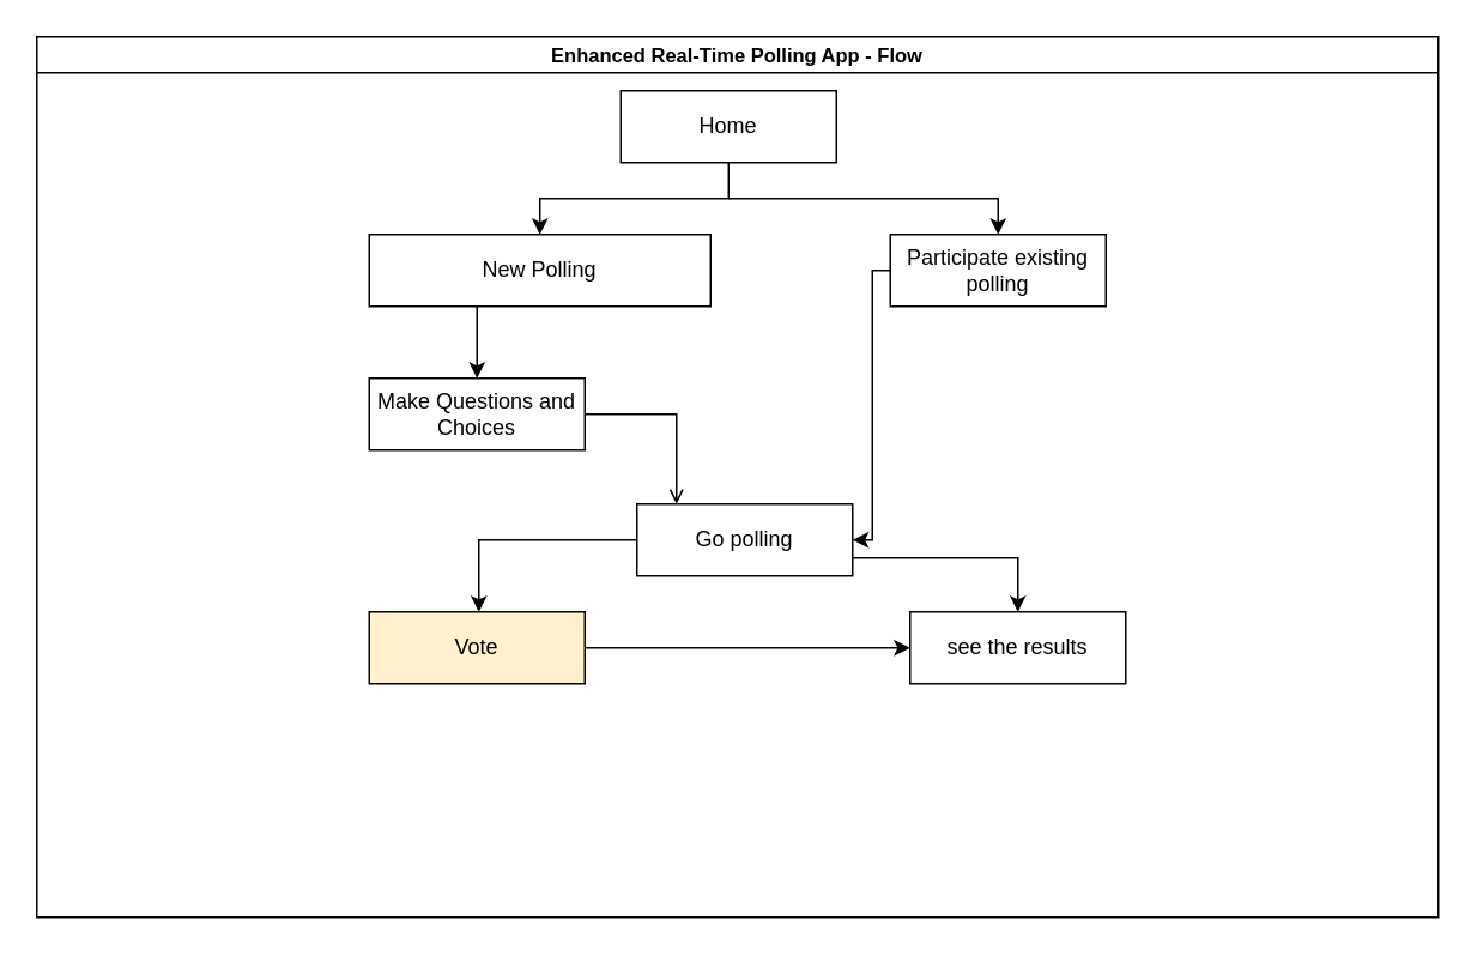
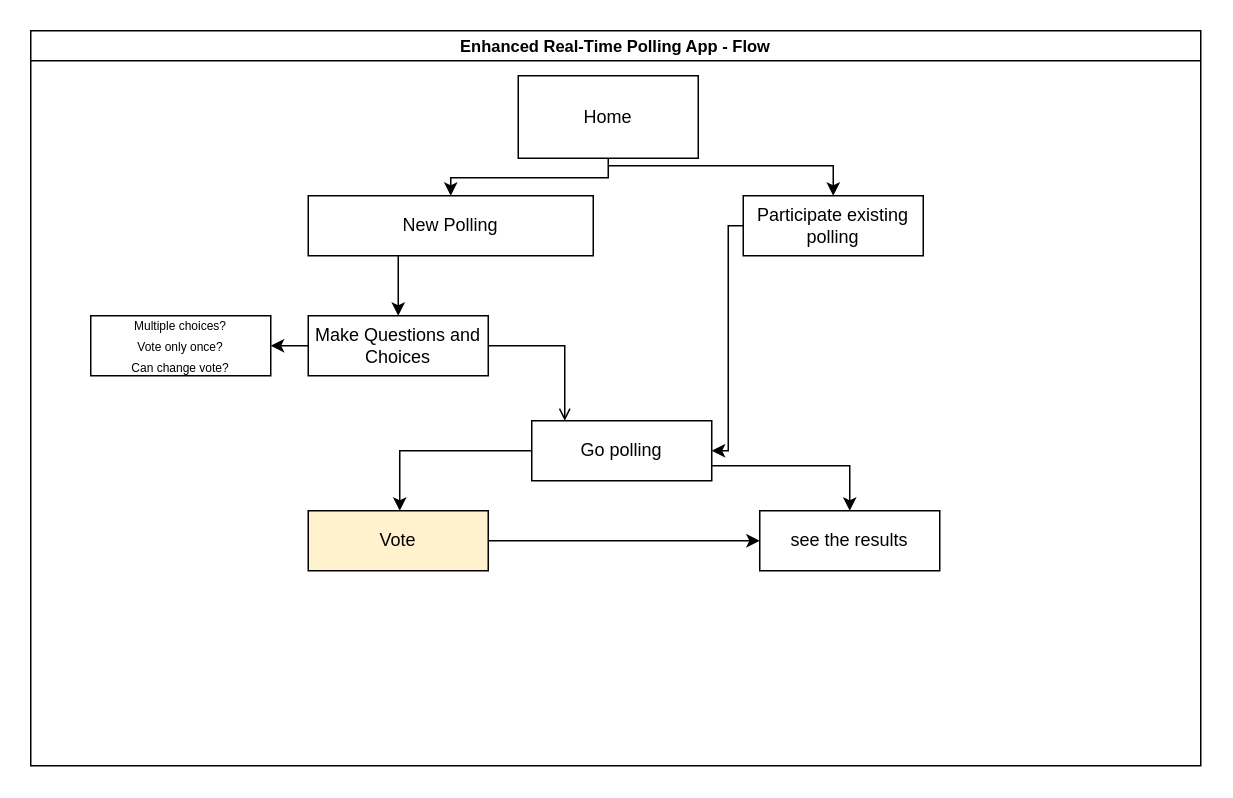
  <mxCell id="0" />
  <mxCell id="1" parent="0" />
  <mxCell id="2" value="Enhanced Real-Time Polling App - Flow" style="swimlane;startSize=20;horizontal=1;containerType=tree;fontSize=11;" vertex="1" parent="1"><mxGeometry x="20" y="20" width="780" height="490" as="geometry" /></mxCell>
  <mxCell id="3" value="" style="edgeStyle=elbowEdgeStyle;elbow=vertical;sourcePerimeterSpacing=0;targetPerimeterSpacing=0;startArrow=none;endArrow=classic;rounded=0;curved=0;endFill=1;" edge="1" parent="2" source="5" target="7"><mxGeometry relative="1" as="geometry" /></mxCell>
  <mxCell id="4" style="edgeStyle=elbowEdgeStyle;rounded=0;orthogonalLoop=1;jettySize=auto;html=1;startArrow=none;endArrow=classic;exitX=0.5;exitY=1;exitDx=0;exitDy=0;endFill=1;" edge="1" parent="2" target="9"><mxGeometry relative="1" as="geometry"><mxPoint x="385" y="90" as="sourcePoint" /><mxPoint x="535" y="130" as="targetPoint" /><Array as="points"><mxPoint x="535" y="120" /></Array></mxGeometry></mxCell>
- <mxCell id="5" value="Home" style="whiteSpace=wrap;html=1;treeFolding=1;treeMoving=1;newEdgeStyle={&quot;edgeStyle&quot;:&quot;elbowEdgeStyle&quot;,&quot;startArrow&quot;:&quot;none&quot;,&quot;endArrow&quot;:&quot;none&quot;};" vertex="1" parent="2"><mxGeometry x="325" y="30" width="120" height="40" as="geometry" /></mxCell>
+ <mxCell id="5" value="Home" style="whiteSpace=wrap;html=1;treeFolding=1;treeMoving=1;newEdgeStyle={&quot;edgeStyle&quot;:&quot;elbowEdgeStyle&quot;,&quot;startArrow&quot;:&quot;none&quot;,&quot;endArrow&quot;:&quot;none&quot;};" vertex="1" parent="2"><mxGeometry x="325" y="30" width="120" height="55" as="geometry" /></mxCell>
  <mxCell id="6" style="edgeStyle=elbowEdgeStyle;rounded=0;orthogonalLoop=1;jettySize=auto;html=1;startArrow=none;endArrow=classic;entryX=0.5;entryY=0;entryDx=0;entryDy=0;endFill=1;" edge="1" parent="2" source="7" target="11"><mxGeometry relative="1" as="geometry" /></mxCell>
  <mxCell id="7" value="New Polling" style="whiteSpace=wrap;html=1;treeFolding=1;treeMoving=1;newEdgeStyle={&quot;edgeStyle&quot;:&quot;elbowEdgeStyle&quot;,&quot;startArrow&quot;:&quot;none&quot;,&quot;endArrow&quot;:&quot;none&quot;};" vertex="1" parent="2"><mxGeometry x="185" y="110" width="190" height="40" as="geometry" /></mxCell>
  <mxCell id="8" style="edgeStyle=elbowEdgeStyle;rounded=0;orthogonalLoop=1;jettySize=auto;html=1;startArrow=none;endArrow=classic;endFill=1;" edge="1" parent="2" source="9" target="12"><mxGeometry relative="1" as="geometry" /></mxCell>
  <mxCell id="9" value="Participate existing polling" style="whiteSpace=wrap;html=1;treeFolding=1;treeMoving=1;newEdgeStyle={&quot;edgeStyle&quot;:&quot;elbowEdgeStyle&quot;,&quot;startArrow&quot;:&quot;none&quot;,&quot;endArrow&quot;:&quot;none&quot;};" vertex="1" parent="2"><mxGeometry x="475" y="110" width="120" height="40" as="geometry" /></mxCell>
  <mxCell id="10" style="edgeStyle=elbowEdgeStyle;rounded=0;orthogonalLoop=1;jettySize=auto;html=1;startArrow=none;endArrow=open;endFill=1;" edge="1" parent="2" source="11" target="12"><mxGeometry relative="1" as="geometry"><Array as="points"><mxPoint x="356" y="250" /></Array></mxGeometry></mxCell>
  <mxCell id="11" value="Make Questions and Choices" style="whiteSpace=wrap;html=1;treeFolding=1;treeMoving=1;newEdgeStyle={&quot;edgeStyle&quot;:&quot;elbowEdgeStyle&quot;,&quot;startArrow&quot;:&quot;none&quot;,&quot;endArrow&quot;:&quot;none&quot;};" vertex="1" parent="2"><mxGeometry x="185" y="190" width="120" height="40" as="geometry" /></mxCell>
  <mxCell id="12" value="Go polling" style="whiteSpace=wrap;html=1;treeFolding=1;treeMoving=1;newEdgeStyle={&quot;edgeStyle&quot;:&quot;elbowEdgeStyle&quot;,&quot;startArrow&quot;:&quot;none&quot;,&quot;endArrow&quot;:&quot;none&quot;};" vertex="1" parent="2"><mxGeometry x="334" y="260" width="120" height="40" as="geometry" /></mxCell>
+ <mxCell id="13" style="edgeStyle=elbowEdgeStyle;rounded=0;orthogonalLoop=1;jettySize=auto;html=1;startArrow=none;endArrow=classic;endFill=1;" edge="1" target="14" source="11" parent="2"><mxGeometry relative="1" as="geometry"><mxPoint x="265" y="170" as="sourcePoint" /></mxGeometry></mxCell>
+ <mxCell id="14" value="&lt;p style=&quot;line-height: 0%;&quot;&gt;&lt;font style=&quot;font-size: 8px;&quot;&gt;Multiple choices?&lt;/font&gt;&lt;/p&gt;&lt;p style=&quot;line-height: 0%;&quot;&gt;&lt;span style=&quot;background-color: initial; font-size: 8px;&quot;&gt;Vote only once?&lt;/span&gt;&lt;/p&gt;&lt;p style=&quot;line-height: 0%;&quot;&gt;&lt;span style=&quot;font-size: 8px; background-color: initial;&quot;&gt;Can change vote?&lt;/span&gt;&lt;/p&gt;&lt;p&gt;&lt;/p&gt;" style="whiteSpace=wrap;html=1;treeFolding=1;treeMoving=1;newEdgeStyle={&quot;edgeStyle&quot;:&quot;elbowEdgeStyle&quot;,&quot;startArrow&quot;:&quot;none&quot;,&quot;endArrow&quot;:&quot;none&quot;};" vertex="1" parent="2"><mxGeometry x="40" y="190" width="120" height="40" as="geometry" /></mxCell>
  <mxCell id="15" style="edgeStyle=elbowEdgeStyle;rounded=0;orthogonalLoop=1;jettySize=auto;html=1;startArrow=none;endArrow=classic;endFill=1;" edge="1" target="16" source="12" parent="2"><mxGeometry relative="1" as="geometry"><mxPoint x="329" y="220" as="sourcePoint" /><Array as="points"><mxPoint x="246" y="310" /></Array></mxGeometry></mxCell>
  <mxCell id="16" value="Vote" style="whiteSpace=wrap;html=1;treeFolding=1;treeMoving=1;newEdgeStyle={&quot;edgeStyle&quot;:&quot;elbowEdgeStyle&quot;,&quot;startArrow&quot;:&quot;none&quot;,&quot;endArrow&quot;:&quot;none&quot;};fillColor=#fff2cc;" vertex="1" parent="2"><mxGeometry x="185" y="320" width="120" height="40" as="geometry" /></mxCell>
  <mxCell id="17" style="edgeStyle=elbowEdgeStyle;rounded=0;orthogonalLoop=1;jettySize=auto;html=1;startArrow=none;endArrow=classic;endFill=1;" edge="1" parent="2" source="16" target="19"><mxGeometry relative="1" as="geometry"><mxPoint x="426" y="340" as="targetPoint" /></mxGeometry></mxCell>
  <mxCell id="18" style="edgeStyle=elbowEdgeStyle;rounded=0;orthogonalLoop=1;jettySize=auto;html=1;startArrow=none;endArrow=classic;endFill=1;" edge="1" target="19" source="12" parent="2"><mxGeometry relative="1" as="geometry"><mxPoint x="329" y="220" as="sourcePoint" /><Array as="points"><mxPoint x="546" y="290" /></Array></mxGeometry></mxCell>
  <mxCell id="19" value="see the results" style="whiteSpace=wrap;html=1;treeFolding=1;treeMoving=1;newEdgeStyle={&quot;edgeStyle&quot;:&quot;elbowEdgeStyle&quot;,&quot;startArrow&quot;:&quot;none&quot;,&quot;endArrow&quot;:&quot;none&quot;};" vertex="1" parent="2"><mxGeometry x="486" y="320" width="120" height="40" as="geometry" /></mxCell>
